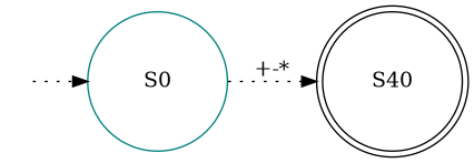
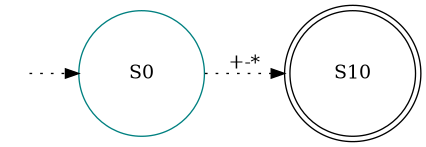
  digraph {
    rankdir=LR
    node [fixedsize=true fontsize=14 margin=2]
    edge [style=dotted]
    n1 [label=S0 shape=circle width=1.3 color=teal]
-   n2 [label=S40 shape=doublecircle width=1.3 color=black]
+   n2 [label=S10 shape=doublecircle width=1.3 color=black]
    n3 [label=S10 shape=point style=invis width=0.25]
    n1 -> n2 [label="+-*"]
    n3 -> n1
  }
